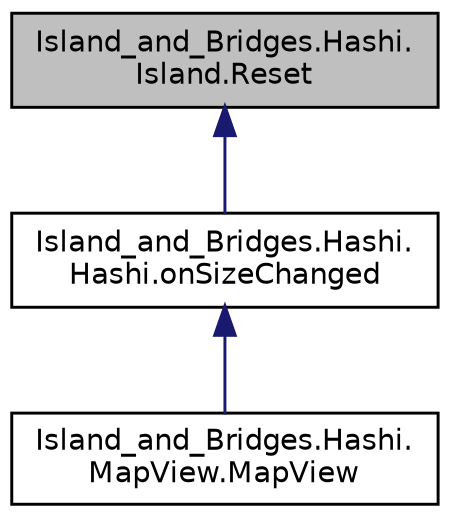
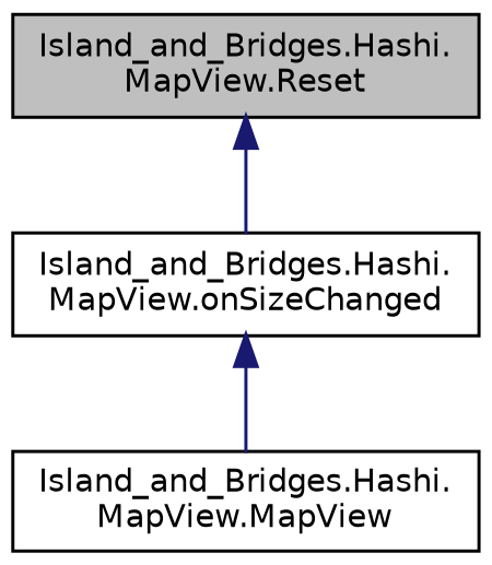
  digraph {
    rankdir=TB
    node [color=black fillcolor=white fontname=Helvetica fontsize=10 shape=record style=filled]
    edge [color=midnightblue dir=back fontname=Helvetica fontsize=10 labelfontname=Helvetica labelfontsize=10 style=solid]
-   n1 [fillcolor=grey75 fontcolor=black height=0.2 label="Island_and_Bridges.Hashi.\lIsland.Reset" width=0.4]
-   n2 [height=0.2 label="Island_and_Bridges.Hashi.\lHashi.onSizeChanged" width=0.4]
+   n1 [fillcolor=grey75 fontcolor=black height=0.2 label="Island_and_Bridges.Hashi.\lMapView.Reset" width=0.4]
+   n2 [height=0.2 label="Island_and_Bridges.Hashi.\lMapView.onSizeChanged" width=0.4]
    n3 [height=0.2 label="Island_and_Bridges.Hashi.\lMapView.MapView" width=0.4]
    n1 -> n2
    n2 -> n3
  }
